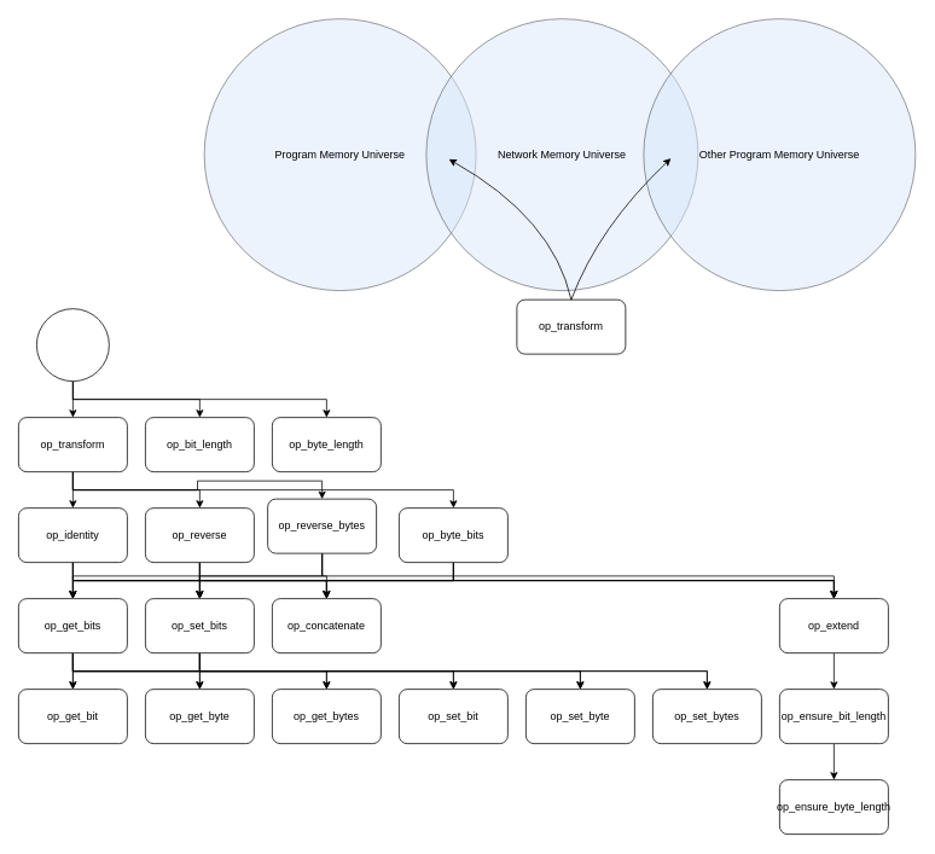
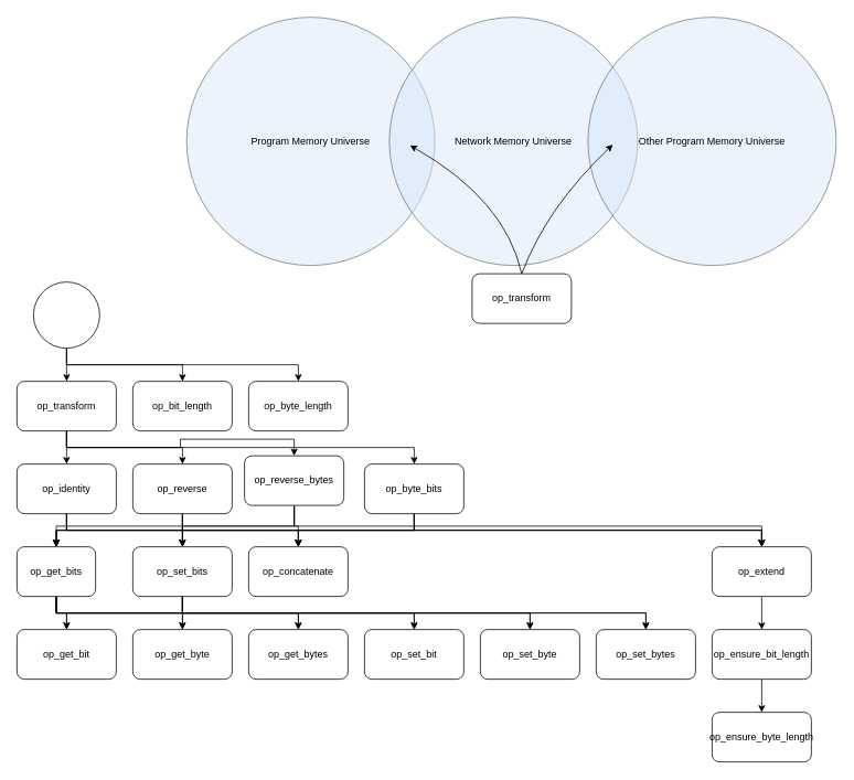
  <mxCell id="0" />
  <mxCell id="1" parent="0" />
  <mxCell id="2" style="edgeStyle=orthogonalEdgeStyle;rounded=0;orthogonalLoop=1;jettySize=auto;html=1;exitX=0.5;exitY=1;exitDx=0;exitDy=0;" parent="1" source="6" target="11" edge="1"><mxGeometry relative="1" as="geometry" /></mxCell>
  <mxCell id="3" style="edgeStyle=orthogonalEdgeStyle;rounded=0;orthogonalLoop=1;jettySize=auto;html=1;exitX=0.5;exitY=1;exitDx=0;exitDy=0;" parent="1" source="6" target="16" edge="1"><mxGeometry relative="1" as="geometry" /></mxCell>
  <mxCell id="4" style="edgeStyle=orthogonalEdgeStyle;rounded=0;orthogonalLoop=1;jettySize=auto;html=1;exitX=0.5;exitY=1;exitDx=0;exitDy=0;" edge="1" parent="1" source="6" target="25"><mxGeometry relative="1" as="geometry" /></mxCell>
  <mxCell id="5" style="edgeStyle=orthogonalEdgeStyle;rounded=0;orthogonalLoop=1;jettySize=auto;html=1;exitX=0.5;exitY=1;exitDx=0;exitDy=0;" edge="1" parent="1" source="6" target="30"><mxGeometry relative="1" as="geometry" /></mxCell>
  <mxCell id="6" value="op_transform" style="rounded=1;whiteSpace=wrap;html=1;" parent="1" vertex="1"><mxGeometry x="20" y="460" width="120" height="60" as="geometry" /></mxCell>
  <mxCell id="7" style="edgeStyle=orthogonalEdgeStyle;rounded=0;orthogonalLoop=1;jettySize=auto;html=1;exitX=0.5;exitY=1;exitDx=0;exitDy=0;" edge="1" parent="1" source="11" target="39"><mxGeometry relative="1" as="geometry" /></mxCell>
  <mxCell id="8" style="edgeStyle=orthogonalEdgeStyle;rounded=0;orthogonalLoop=1;jettySize=auto;html=1;exitX=0.5;exitY=1;exitDx=0;exitDy=0;" edge="1" parent="1" source="11" target="46"><mxGeometry relative="1" as="geometry" /></mxCell>
  <mxCell id="9" style="edgeStyle=orthogonalEdgeStyle;rounded=0;orthogonalLoop=1;jettySize=auto;html=1;exitX=0.5;exitY=1;exitDx=0;exitDy=0;" edge="1" parent="1" source="11" target="54"><mxGeometry relative="1" as="geometry" /></mxCell>
  <mxCell id="10" style="edgeStyle=orthogonalEdgeStyle;rounded=0;orthogonalLoop=1;jettySize=auto;html=1;exitX=0.5;exitY=1;exitDx=0;exitDy=0;" edge="1" parent="1" source="11" target="64"><mxGeometry relative="1" as="geometry" /></mxCell>
  <mxCell id="11" value="op_identity" style="rounded=1;whiteSpace=wrap;html=1;" parent="1" vertex="1"><mxGeometry x="20" y="560" width="120" height="60" as="geometry" /></mxCell>
  <mxCell id="12" style="edgeStyle=orthogonalEdgeStyle;rounded=0;orthogonalLoop=1;jettySize=auto;html=1;exitX=0.5;exitY=1;exitDx=0;exitDy=0;" edge="1" parent="1" source="16" target="39"><mxGeometry relative="1" as="geometry" /></mxCell>
  <mxCell id="13" style="edgeStyle=orthogonalEdgeStyle;rounded=0;orthogonalLoop=1;jettySize=auto;html=1;exitX=0.5;exitY=1;exitDx=0;exitDy=0;" edge="1" parent="1" source="16" target="46"><mxGeometry relative="1" as="geometry" /></mxCell>
  <mxCell id="14" style="edgeStyle=orthogonalEdgeStyle;rounded=0;orthogonalLoop=1;jettySize=auto;html=1;exitX=0.5;exitY=1;exitDx=0;exitDy=0;" edge="1" parent="1" source="16" target="54"><mxGeometry relative="1" as="geometry" /></mxCell>
  <mxCell id="15" style="edgeStyle=orthogonalEdgeStyle;rounded=0;orthogonalLoop=1;jettySize=auto;html=1;exitX=0.5;exitY=1;exitDx=0;exitDy=0;" edge="1" parent="1" source="16" target="64"><mxGeometry relative="1" as="geometry" /></mxCell>
  <mxCell id="16" value="op_reverse" style="rounded=1;whiteSpace=wrap;html=1;" parent="1" vertex="1"><mxGeometry x="160" y="560" width="120" height="60" as="geometry" /></mxCell>
  <mxCell id="17" value="" style="endArrow=classic;html=1;rounded=0;" parent="1" target="6" edge="1" source="20"><mxGeometry width="50" height="50" relative="1" as="geometry"><mxPoint x="80" y="390" as="sourcePoint" /><mxPoint x="270" y="440" as="targetPoint" /></mxGeometry></mxCell>
  <mxCell id="18" style="edgeStyle=orthogonalEdgeStyle;rounded=0;orthogonalLoop=1;jettySize=auto;html=1;exitX=0.5;exitY=1;exitDx=0;exitDy=0;" edge="1" parent="1" source="20" target="31"><mxGeometry relative="1" as="geometry" /></mxCell>
  <mxCell id="19" style="edgeStyle=orthogonalEdgeStyle;rounded=0;orthogonalLoop=1;jettySize=auto;html=1;exitX=0.5;exitY=1;exitDx=0;exitDy=0;" edge="1" parent="1" source="20" target="32"><mxGeometry relative="1" as="geometry" /></mxCell>
  <mxCell id="20" value="" style="ellipse;whiteSpace=wrap;html=1;aspect=fixed;" vertex="1" parent="1"><mxGeometry x="40" y="340" width="80" height="80" as="geometry" /></mxCell>
  <mxCell id="21" style="edgeStyle=orthogonalEdgeStyle;rounded=0;orthogonalLoop=1;jettySize=auto;html=1;exitX=0.5;exitY=1;exitDx=0;exitDy=0;" edge="1" parent="1" source="25" target="39"><mxGeometry relative="1" as="geometry" /></mxCell>
  <mxCell id="22" style="edgeStyle=orthogonalEdgeStyle;rounded=0;orthogonalLoop=1;jettySize=auto;html=1;exitX=0.5;exitY=1;exitDx=0;exitDy=0;" edge="1" parent="1" source="25" target="46"><mxGeometry relative="1" as="geometry" /></mxCell>
  <mxCell id="23" style="edgeStyle=orthogonalEdgeStyle;rounded=0;orthogonalLoop=1;jettySize=auto;html=1;exitX=0.5;exitY=1;exitDx=0;exitDy=0;" edge="1" parent="1" source="25" target="54"><mxGeometry relative="1" as="geometry" /></mxCell>
  <mxCell id="24" style="edgeStyle=orthogonalEdgeStyle;rounded=0;orthogonalLoop=1;jettySize=auto;html=1;exitX=0.5;exitY=1;exitDx=0;exitDy=0;" edge="1" parent="1" source="25" target="64"><mxGeometry relative="1" as="geometry" /></mxCell>
  <mxCell id="25" value="op_reverse_bytes" style="rounded=1;whiteSpace=wrap;html=1;" vertex="1" parent="1"><mxGeometry x="295" y="550" width="120" height="60" as="geometry" /></mxCell>
  <mxCell id="26" style="edgeStyle=orthogonalEdgeStyle;rounded=0;orthogonalLoop=1;jettySize=auto;html=1;exitX=0.5;exitY=1;exitDx=0;exitDy=0;" edge="1" parent="1" source="30" target="39"><mxGeometry relative="1" as="geometry" /></mxCell>
  <mxCell id="27" style="edgeStyle=orthogonalEdgeStyle;rounded=0;orthogonalLoop=1;jettySize=auto;html=1;exitX=0.5;exitY=1;exitDx=0;exitDy=0;" edge="1" parent="1" source="30" target="46"><mxGeometry relative="1" as="geometry" /></mxCell>
  <mxCell id="28" style="edgeStyle=orthogonalEdgeStyle;rounded=0;orthogonalLoop=1;jettySize=auto;html=1;exitX=0.5;exitY=1;exitDx=0;exitDy=0;" edge="1" parent="1" source="30" target="54"><mxGeometry relative="1" as="geometry" /></mxCell>
  <mxCell id="29" style="edgeStyle=orthogonalEdgeStyle;rounded=0;orthogonalLoop=1;jettySize=auto;html=1;exitX=0.5;exitY=1;exitDx=0;exitDy=0;" edge="1" parent="1" source="30" target="64"><mxGeometry relative="1" as="geometry" /></mxCell>
  <mxCell id="30" value="op_byte_bits" style="rounded=1;whiteSpace=wrap;html=1;" vertex="1" parent="1"><mxGeometry x="440" y="560" width="120" height="60" as="geometry" /></mxCell>
  <mxCell id="31" value="op_bit_length" style="rounded=1;whiteSpace=wrap;html=1;" vertex="1" parent="1"><mxGeometry x="160" y="460" width="120" height="60" as="geometry" /></mxCell>
  <mxCell id="32" value="op_byte_length" style="rounded=1;whiteSpace=wrap;html=1;" vertex="1" parent="1"><mxGeometry x="300" y="460" width="120" height="60" as="geometry" /></mxCell>
  <mxCell id="33" style="edgeStyle=orthogonalEdgeStyle;rounded=0;orthogonalLoop=1;jettySize=auto;html=1;exitX=0.5;exitY=1;exitDx=0;exitDy=0;" edge="1" parent="1" source="39" target="47"><mxGeometry relative="1" as="geometry" /></mxCell>
  <mxCell id="34" style="edgeStyle=orthogonalEdgeStyle;rounded=0;orthogonalLoop=1;jettySize=auto;html=1;exitX=0.5;exitY=1;exitDx=0;exitDy=0;" edge="1" parent="1" source="39" target="48"><mxGeometry relative="1" as="geometry" /></mxCell>
  <mxCell id="35" style="edgeStyle=orthogonalEdgeStyle;rounded=0;orthogonalLoop=1;jettySize=auto;html=1;exitX=0.5;exitY=1;exitDx=0;exitDy=0;" edge="1" parent="1" source="39" target="49"><mxGeometry relative="1" as="geometry" /></mxCell>
  <mxCell id="36" style="edgeStyle=orthogonalEdgeStyle;rounded=0;orthogonalLoop=1;jettySize=auto;html=1;exitX=0.5;exitY=1;exitDx=0;exitDy=0;" edge="1" parent="1" source="39" target="50"><mxGeometry relative="1" as="geometry" /></mxCell>
  <mxCell id="37" style="edgeStyle=orthogonalEdgeStyle;rounded=0;orthogonalLoop=1;jettySize=auto;html=1;exitX=0.5;exitY=1;exitDx=0;exitDy=0;" edge="1" parent="1" source="39" target="51"><mxGeometry relative="1" as="geometry" /></mxCell>
  <mxCell id="38" style="edgeStyle=orthogonalEdgeStyle;rounded=0;orthogonalLoop=1;jettySize=auto;html=1;exitX=0.5;exitY=1;exitDx=0;exitDy=0;" edge="1" parent="1" source="39" target="52"><mxGeometry relative="1" as="geometry" /></mxCell>
- <mxCell id="39" value="op_get_bits" style="rounded=1;whiteSpace=wrap;html=1;" vertex="1" parent="1"><mxGeometry x="20" y="660" width="120" height="60" as="geometry" /></mxCell>
+ <mxCell id="39" value="op_get_bits" style="rounded=1;whiteSpace=wrap;html=1;" vertex="1" parent="1"><mxGeometry x="20" y="660" width="95" height="60" as="geometry" /></mxCell>
  <mxCell id="40" style="edgeStyle=orthogonalEdgeStyle;rounded=0;orthogonalLoop=1;jettySize=auto;html=1;exitX=0.5;exitY=1;exitDx=0;exitDy=0;" edge="1" parent="1" source="46" target="47"><mxGeometry relative="1" as="geometry" /></mxCell>
  <mxCell id="41" style="edgeStyle=orthogonalEdgeStyle;rounded=0;orthogonalLoop=1;jettySize=auto;html=1;exitX=0.5;exitY=1;exitDx=0;exitDy=0;" edge="1" parent="1" source="46" target="48"><mxGeometry relative="1" as="geometry" /></mxCell>
  <mxCell id="42" style="edgeStyle=orthogonalEdgeStyle;rounded=0;orthogonalLoop=1;jettySize=auto;html=1;exitX=0.5;exitY=1;exitDx=0;exitDy=0;" edge="1" parent="1" source="46" target="49"><mxGeometry relative="1" as="geometry" /></mxCell>
  <mxCell id="43" style="edgeStyle=orthogonalEdgeStyle;rounded=0;orthogonalLoop=1;jettySize=auto;html=1;exitX=0.5;exitY=1;exitDx=0;exitDy=0;" edge="1" parent="1" source="46" target="50"><mxGeometry relative="1" as="geometry" /></mxCell>
  <mxCell id="44" style="edgeStyle=orthogonalEdgeStyle;rounded=0;orthogonalLoop=1;jettySize=auto;html=1;exitX=0.5;exitY=1;exitDx=0;exitDy=0;" edge="1" parent="1" source="46" target="51"><mxGeometry relative="1" as="geometry" /></mxCell>
  <mxCell id="45" style="edgeStyle=orthogonalEdgeStyle;rounded=0;orthogonalLoop=1;jettySize=auto;html=1;exitX=0.5;exitY=1;exitDx=0;exitDy=0;" edge="1" parent="1" source="46" target="52"><mxGeometry relative="1" as="geometry" /></mxCell>
  <mxCell id="46" value="op_set_bits" style="rounded=1;whiteSpace=wrap;html=1;" vertex="1" parent="1"><mxGeometry x="160" y="660" width="120" height="60" as="geometry" /></mxCell>
  <mxCell id="47" value="op_get_bit" style="rounded=1;whiteSpace=wrap;html=1;" vertex="1" parent="1"><mxGeometry x="20" y="760" width="120" height="60" as="geometry" /></mxCell>
  <mxCell id="48" value="op_get_byte" style="rounded=1;whiteSpace=wrap;html=1;" vertex="1" parent="1"><mxGeometry x="160" y="760" width="120" height="60" as="geometry" /></mxCell>
  <mxCell id="49" value="op_get_bytes" style="rounded=1;whiteSpace=wrap;html=1;" vertex="1" parent="1"><mxGeometry x="300" y="760" width="120" height="60" as="geometry" /></mxCell>
  <mxCell id="50" value="op_set_bit" style="rounded=1;whiteSpace=wrap;html=1;" vertex="1" parent="1"><mxGeometry x="440" y="760" width="120" height="60" as="geometry" /></mxCell>
  <mxCell id="51" value="op_set_byte" style="rounded=1;whiteSpace=wrap;html=1;" vertex="1" parent="1"><mxGeometry x="580" y="760" width="120" height="60" as="geometry" /></mxCell>
  <mxCell id="52" value="op_set_bytes" style="rounded=1;whiteSpace=wrap;html=1;" vertex="1" parent="1"><mxGeometry x="720" y="760" width="120" height="60" as="geometry" /></mxCell>
  <mxCell id="53" style="edgeStyle=orthogonalEdgeStyle;rounded=0;orthogonalLoop=1;jettySize=auto;html=1;exitX=0.5;exitY=1;exitDx=0;exitDy=0;" edge="1" parent="1" source="54" target="56"><mxGeometry relative="1" as="geometry" /></mxCell>
  <mxCell id="54" value="op_extend" style="rounded=1;whiteSpace=wrap;html=1;" vertex="1" parent="1"><mxGeometry x="860" y="660" width="120" height="60" as="geometry" /></mxCell>
  <mxCell id="55" style="edgeStyle=orthogonalEdgeStyle;rounded=0;orthogonalLoop=1;jettySize=auto;html=1;exitX=0.5;exitY=1;exitDx=0;exitDy=0;" edge="1" parent="1" source="56" target="63"><mxGeometry relative="1" as="geometry" /></mxCell>
  <mxCell id="56" value="op_ensure_bit_length" style="rounded=1;whiteSpace=wrap;html=1;" vertex="1" parent="1"><mxGeometry x="860" y="760" width="120" height="60" as="geometry" /></mxCell>
  <mxCell id="57" value="Program Memory Universe" style="ellipse;whiteSpace=wrap;html=1;aspect=fixed;fillStyle=auto;fillColor=#dae8fc;strokeColor=default;opacity=50;" vertex="1" parent="1"><mxGeometry x="225" y="20" width="300" height="300" as="geometry" /></mxCell>
  <mxCell id="58" value="Network Memory Universe" style="ellipse;whiteSpace=wrap;html=1;aspect=fixed;fillColor=#dae8fc;strokeColor=default;opacity=50;" vertex="1" parent="1"><mxGeometry x="470" y="20" width="300" height="300" as="geometry" /></mxCell>
  <mxCell id="59" value="Other Program Memory Universe" style="ellipse;whiteSpace=wrap;html=1;aspect=fixed;fillColor=#dae8fc;strokeColor=default;opacity=50;" vertex="1" parent="1"><mxGeometry x="710" y="20" width="300" height="300" as="geometry" /></mxCell>
  <mxCell id="60" value="op_transform" style="rounded=1;whiteSpace=wrap;html=1;" vertex="1" parent="1"><mxGeometry x="570" y="330" width="120" height="60" as="geometry" /></mxCell>
  <mxCell id="61" value="" style="curved=1;endArrow=classic;html=1;rounded=0;exitX=0.5;exitY=0;exitDx=0;exitDy=0;" edge="1" parent="1" source="60"><mxGeometry width="50" height="50" relative="1" as="geometry"><mxPoint x="650" y="240" as="sourcePoint" /><mxPoint x="495" y="175" as="targetPoint" /><Array as="points"><mxPoint x="610" y="240" /></Array></mxGeometry></mxCell>
  <mxCell id="62" value="" style="curved=1;endArrow=classic;html=1;rounded=0;exitX=0.5;exitY=0;exitDx=0;exitDy=0;" edge="1" parent="1" source="60"><mxGeometry width="50" height="50" relative="1" as="geometry"><mxPoint x="650" y="360" as="sourcePoint" /><mxPoint x="740" y="174" as="targetPoint" /><Array as="points"><mxPoint x="660" y="250" /></Array></mxGeometry></mxCell>
  <mxCell id="63" value="op_ensure_byte_length" style="rounded=1;whiteSpace=wrap;html=1;" vertex="1" parent="1"><mxGeometry x="860" y="860" width="120" height="60" as="geometry" /></mxCell>
  <mxCell id="64" value="op_concatenate" style="rounded=1;whiteSpace=wrap;html=1;" vertex="1" parent="1"><mxGeometry x="300" y="660" width="120" height="60" as="geometry" /></mxCell>
